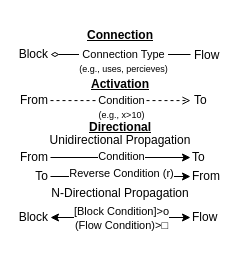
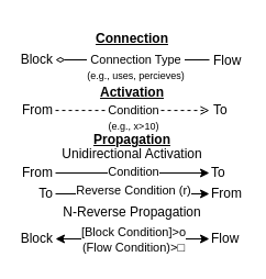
  <mxCell id="0" />
  <mxCell id="1" parent="0" />
  <mxCell id="2" value="" style="endArrow=none;html=1;rounded=0;endFill=0;startArrow=diamondThin;startFill=0;" parent="1" edge="1"><mxGeometry width="50" height="50" relative="1" as="geometry"><mxPoint x="50" y="54" as="sourcePoint" /><mxPoint x="190" y="54" as="targetPoint" /></mxGeometry></mxCell>
  <mxCell id="3" value="Connection Type&lt;br&gt;&lt;font style=&quot;font-size: 9px;&quot;&gt;(e.g., uses, percieves)&lt;/font&gt;" style="edgeLabel;html=1;align=center;verticalAlign=middle;resizable=0;points=[];labelBackgroundColor=default;labelBorderColor=none;" parent="2" vertex="1" connectable="0"><mxGeometry x="-0.134" y="2" relative="1" as="geometry"><mxPoint x="11" y="8" as="offset" /></mxGeometry></mxCell>
  <mxCell id="4" value="" style="endArrow=open;html=1;rounded=0;dashed=1;endFill=0;startArrow=none;startFill=0;" parent="1" edge="1"><mxGeometry width="50" height="50" relative="1" as="geometry"><mxPoint x="50" y="100.09" as="sourcePoint" /><mxPoint x="190" y="100.09" as="targetPoint" /></mxGeometry></mxCell>
  <mxCell id="5" value="Condition&lt;br&gt;&lt;font style=&quot;font-size: 9px;&quot;&gt;(e.g., x&amp;gt;10)&lt;/font&gt;" style="edgeLabel;html=1;align=center;verticalAlign=middle;resizable=0;points=[];" parent="4" vertex="1" connectable="0"><mxGeometry x="-0.32" y="1" relative="1" as="geometry"><mxPoint x="22" y="7" as="offset" /></mxGeometry></mxCell>
  <mxCell id="6" value="To" style="text;html=1;strokeColor=none;fillColor=none;align=left;verticalAlign=middle;whiteSpace=wrap;rounded=0;" parent="1" vertex="1"><mxGeometry x="192" y="85" width="20.5" height="30" as="geometry" /></mxCell>
  <mxCell id="7" value="From" style="text;html=1;strokeColor=none;fillColor=none;align=right;verticalAlign=middle;whiteSpace=wrap;rounded=0;" parent="1" vertex="1"><mxGeometry x="20" y="85" width="30" height="30" as="geometry" /></mxCell>
  <mxCell id="8" value="&lt;b&gt;&lt;u&gt;Activation&lt;/u&gt;&lt;/b&gt;" style="text;html=1;strokeColor=none;fillColor=none;align=center;verticalAlign=middle;whiteSpace=wrap;rounded=0;" parent="1" vertex="1"><mxGeometry x="60" y="69" width="120" height="30" as="geometry" /></mxCell>
  <mxCell id="9" value="&lt;b&gt;&lt;u&gt;Connection&lt;/u&gt;&lt;/b&gt;" style="text;html=1;strokeColor=none;fillColor=none;align=center;verticalAlign=middle;whiteSpace=wrap;rounded=0;" parent="1" vertex="1"><mxGeometry x="60" y="20" width="119.75" height="30" as="geometry" /></mxCell>
  <mxCell id="10" value="Block" style="text;html=1;strokeColor=none;fillColor=none;align=right;verticalAlign=middle;whiteSpace=wrap;rounded=0;" parent="1" vertex="1"><mxGeometry x="20" y="39" width="30" height="30" as="geometry" /></mxCell>
  <mxCell id="11" value="Flow" style="text;html=1;strokeColor=none;fillColor=none;align=left;verticalAlign=middle;whiteSpace=wrap;rounded=0;" parent="1" vertex="1"><mxGeometry x="192" y="40" width="28" height="30" as="geometry" /></mxCell>
- <mxCell id="12" value="&lt;b&gt;&lt;u&gt;Directional&lt;/u&gt;&lt;/b&gt;" style="text;html=1;strokeColor=none;fillColor=none;align=center;verticalAlign=middle;whiteSpace=wrap;rounded=0;" parent="1" vertex="1"><mxGeometry x="59.75" y="111.5" width="120" height="30" as="geometry" /></mxCell>
+ <mxCell id="12" value="&lt;b&gt;&lt;u&gt;Propagation&lt;/u&gt;&lt;/b&gt;" style="text;html=1;strokeColor=none;fillColor=none;align=center;verticalAlign=middle;whiteSpace=wrap;rounded=0;" parent="1" vertex="1"><mxGeometry x="59.75" y="111.5" width="120" height="30" as="geometry" /></mxCell>
  <mxCell id="13" value="" style="endArrow=classic;html=1;rounded=0;" parent="1" edge="1"><mxGeometry width="50" height="50" relative="1" as="geometry"><mxPoint x="50" y="157" as="sourcePoint" /><mxPoint x="190" y="157" as="targetPoint" /></mxGeometry></mxCell>
  <mxCell id="14" value="Condition" style="edgeLabel;html=1;align=center;verticalAlign=middle;resizable=0;points=[];" parent="13" vertex="1" connectable="0"><mxGeometry x="-0.333" relative="1" as="geometry"><mxPoint x="23" y="-2" as="offset" /></mxGeometry></mxCell>
  <mxCell id="15" value="From" style="text;html=1;strokeColor=none;fillColor=none;align=right;verticalAlign=middle;whiteSpace=wrap;rounded=0;" parent="1" vertex="1"><mxGeometry x="20" y="141.5" width="30" height="30" as="geometry" /></mxCell>
  <mxCell id="16" value="To" style="text;html=1;strokeColor=none;fillColor=none;align=left;verticalAlign=middle;whiteSpace=wrap;rounded=0;" parent="1" vertex="1"><mxGeometry x="190" y="142" width="21.5" height="30" as="geometry" /></mxCell>
- <mxCell id="17" value="Unidirectional Propagation" style="text;html=1;strokeColor=none;fillColor=none;align=center;verticalAlign=middle;whiteSpace=wrap;rounded=0;" parent="1" vertex="1"><mxGeometry x="40" y="134" width="160" height="11" as="geometry" /></mxCell>
+ <mxCell id="17" value="Unidirectional Activation" style="text;html=1;strokeColor=none;fillColor=none;align=center;verticalAlign=middle;whiteSpace=wrap;rounded=0;" parent="1" vertex="1"><mxGeometry x="40" y="134" width="160" height="11" as="geometry" /></mxCell>
  <mxCell id="18" value="" style="endArrow=classic;html=1;rounded=0;startArrow=classic;startFill=1;" parent="1" edge="1"><mxGeometry width="50" height="50" relative="1" as="geometry"><mxPoint x="50" y="217" as="sourcePoint" /><mxPoint x="190" y="217" as="targetPoint" /></mxGeometry></mxCell>
  <mxCell id="19" value="[Block Condition]&amp;gt;o&lt;br&gt;(Flow Condition)&amp;gt;□" style="edgeLabel;html=1;align=center;verticalAlign=middle;resizable=0;points=[];" parent="18" vertex="1" connectable="0"><mxGeometry x="-0.333" relative="1" as="geometry"><mxPoint x="23" as="offset" /></mxGeometry></mxCell>
- <mxCell id="20" value="N-Directional Propagation" style="text;html=1;strokeColor=none;fillColor=none;align=center;verticalAlign=middle;whiteSpace=wrap;rounded=0;" parent="1" vertex="1"><mxGeometry x="50" y="188" width="140" height="9" as="geometry" /></mxCell>
+ <mxCell id="20" value="N-Reverse Propagation" style="text;html=1;strokeColor=none;fillColor=none;align=center;verticalAlign=middle;whiteSpace=wrap;rounded=0;" parent="1" vertex="1"><mxGeometry x="50" y="188" width="140" height="9" as="geometry" /></mxCell>
  <mxCell id="21" value="Block" style="text;html=1;strokeColor=none;fillColor=none;align=right;verticalAlign=middle;whiteSpace=wrap;rounded=0;" parent="1" vertex="1"><mxGeometry x="20" y="201.5" width="30" height="30" as="geometry" /></mxCell>
  <mxCell id="22" value="Flow" style="text;html=1;strokeColor=none;fillColor=none;align=left;verticalAlign=middle;whiteSpace=wrap;rounded=0;" parent="1" vertex="1"><mxGeometry x="190" y="201.5" width="21.5" height="30" as="geometry" /></mxCell>
  <mxCell id="23" value="" style="endArrow=classic;html=1;rounded=0;" parent="1" edge="1"><mxGeometry width="50" height="50" relative="1" as="geometry"><mxPoint x="50" y="176" as="sourcePoint" /><mxPoint x="190" y="176" as="targetPoint" /></mxGeometry></mxCell>
  <mxCell id="24" value="Reverse Condition (r)" style="edgeLabel;html=1;align=center;verticalAlign=middle;resizable=0;points=[];" parent="23" vertex="1" connectable="0"><mxGeometry x="-0.333" relative="1" as="geometry"><mxPoint x="23" y="-4" as="offset" /></mxGeometry></mxCell>
  <mxCell id="25" value="From" style="text;html=1;strokeColor=none;fillColor=none;align=left;verticalAlign=middle;whiteSpace=wrap;rounded=0;labelPosition=center;verticalLabelPosition=middle;" parent="1" vertex="1"><mxGeometry x="190" y="162" width="30" height="28" as="geometry" /></mxCell>
  <mxCell id="26" value="To" style="text;html=1;strokeColor=none;fillColor=none;align=right;verticalAlign=middle;whiteSpace=wrap;rounded=0;" parent="1" vertex="1"><mxGeometry x="28.5" y="161" width="20.5" height="30" as="geometry" /></mxCell>
